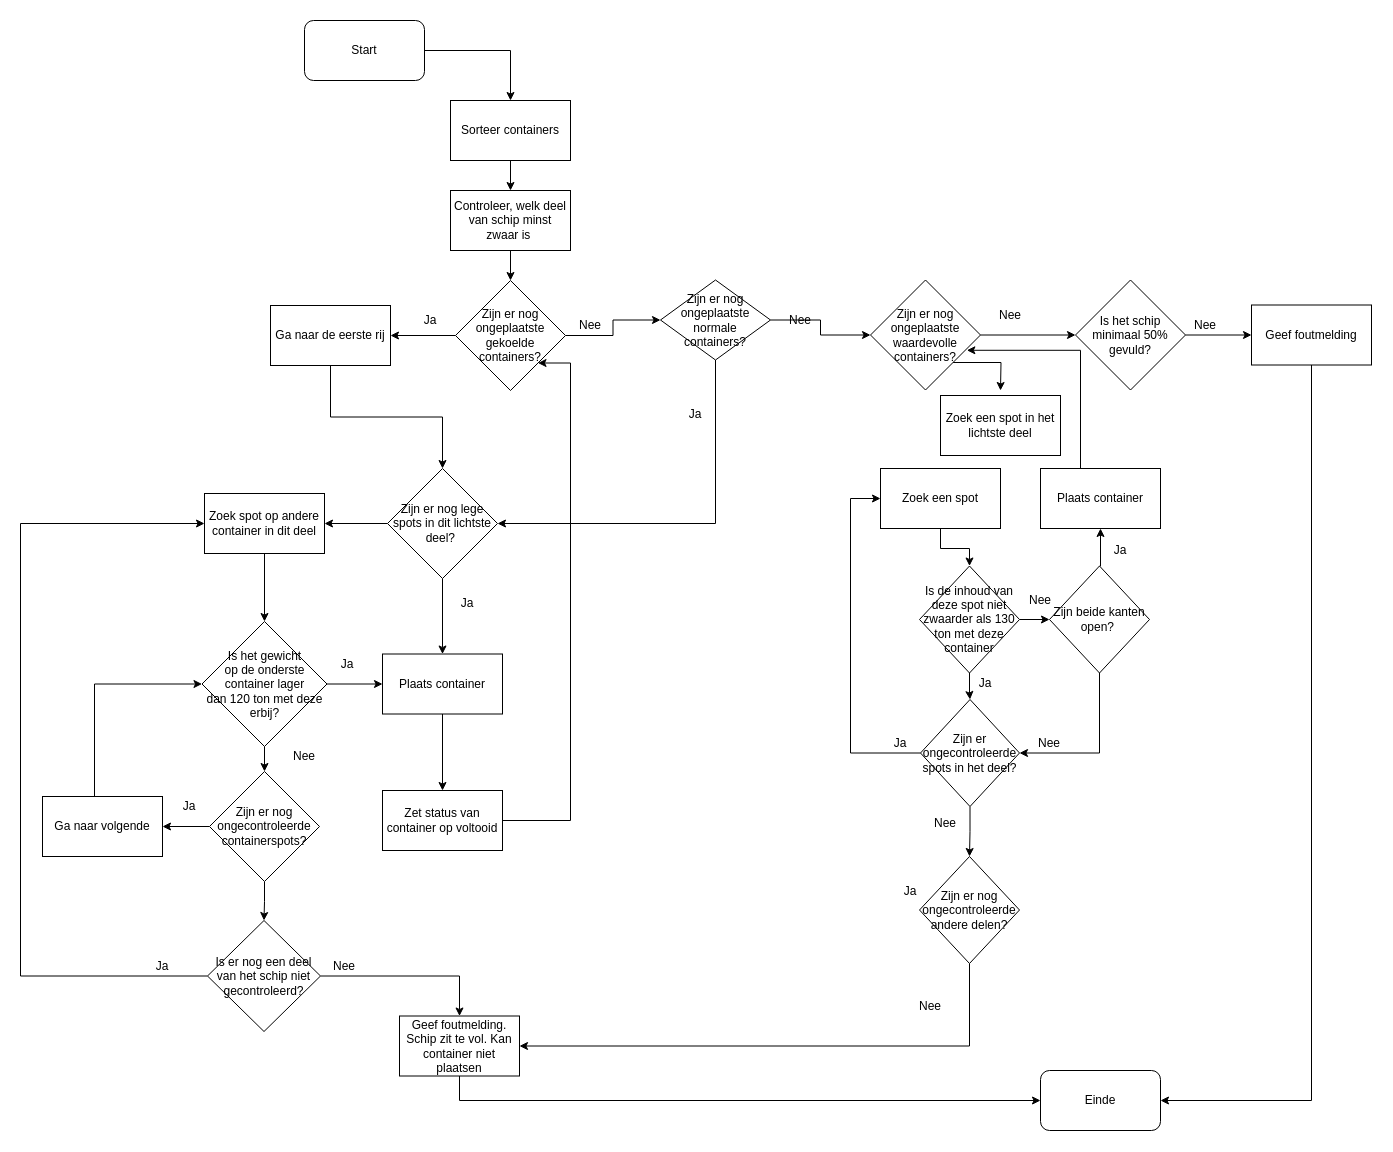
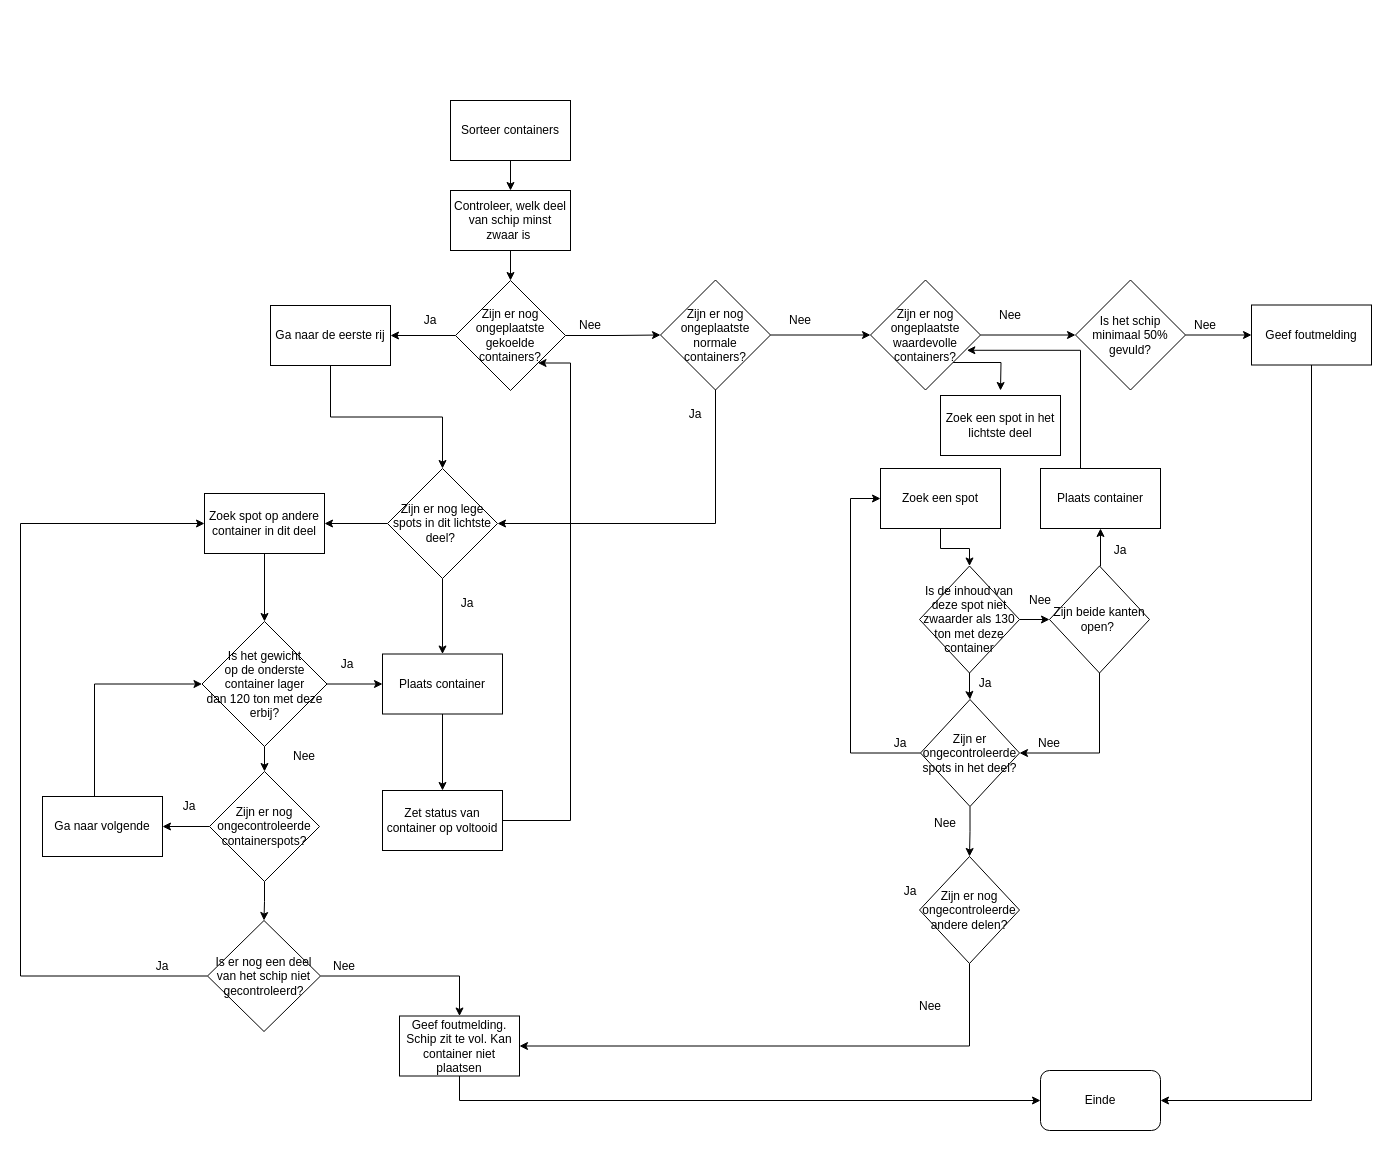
  <mxCell id="0" />
  <mxCell id="1" parent="0" />
- <mxCell id="2" value="" style="edgeStyle=orthogonalEdgeStyle;rounded=0;orthogonalLoop=1;jettySize=auto;html=1;" parent="1" source="3" target="5" edge="1"><mxGeometry relative="1" as="geometry" /></mxCell>
- <mxCell id="3" value="Start" style="rounded=1;whiteSpace=wrap;html=1;" parent="1" vertex="1"><mxGeometry x="304" y="20" width="120" height="60" as="geometry" /></mxCell>
  <mxCell id="4" value="" style="edgeStyle=orthogonalEdgeStyle;rounded=0;orthogonalLoop=1;jettySize=auto;html=1;" parent="1" source="5" target="6" edge="1"><mxGeometry relative="1" as="geometry" /></mxCell>
  <mxCell id="5" value="Sorteer containers&lt;br&gt;" style="rounded=0;whiteSpace=wrap;html=1;" parent="1" vertex="1"><mxGeometry x="450" y="100" width="120" height="60" as="geometry" /></mxCell>
  <mxCell id="6" value="Controleer, welk deel van schip minst zwaar is&amp;nbsp;" style="rounded=0;whiteSpace=wrap;html=1;" parent="1" vertex="1"><mxGeometry x="450" y="190" width="120" height="60" as="geometry" /></mxCell>
  <mxCell id="7" value="" style="edgeStyle=orthogonalEdgeStyle;rounded=0;orthogonalLoop=1;jettySize=auto;html=1;" parent="1" source="9" target="22" edge="1"><mxGeometry relative="1" as="geometry" /></mxCell>
  <mxCell id="8" value="" style="edgeStyle=orthogonalEdgeStyle;rounded=0;orthogonalLoop=1;jettySize=auto;html=1;" edge="1" parent="1" source="9" target="12"><mxGeometry relative="1" as="geometry" /></mxCell>
  <mxCell id="9" value="Zijn er nog ongeplaatste gekoelde containers?" style="rhombus;whiteSpace=wrap;html=1;" parent="1" vertex="1"><mxGeometry x="455" y="280" width="110" height="110" as="geometry" /></mxCell>
  <mxCell id="10" value="" style="edgeStyle=orthogonalEdgeStyle;rounded=0;orthogonalLoop=1;jettySize=auto;html=1;" parent="1" source="12" target="15" edge="1"><mxGeometry relative="1" as="geometry" /></mxCell>
  <mxCell id="11" value="" style="edgeStyle=orthogonalEdgeStyle;rounded=0;orthogonalLoop=1;jettySize=auto;html=1;entryX=1;entryY=0.5;entryDx=0;entryDy=0;" edge="1" parent="1" source="12" target="20"><mxGeometry relative="1" as="geometry"><mxPoint x="715" y="469.5" as="targetPoint" /><Array as="points"><mxPoint x="715" y="523" /></Array></mxGeometry></mxCell>
- <mxCell id="12" value="Zijn er nog ongeplaatste normale containers?" style="rhombus;whiteSpace=wrap;html=1;" parent="1" vertex="1"><mxGeometry x="660" y="279.5" width="110" height="80" as="geometry" /></mxCell>
+ <mxCell id="12" value="Zijn er nog ongeplaatste normale containers?" style="rhombus;whiteSpace=wrap;html=1;" parent="1" vertex="1"><mxGeometry x="660" y="279.5" width="110" height="110" as="geometry" /></mxCell>
  <mxCell id="13" value="" style="edgeStyle=orthogonalEdgeStyle;rounded=0;orthogonalLoop=1;jettySize=auto;html=1;" edge="1" parent="1" source="15" target="17"><mxGeometry relative="1" as="geometry" /></mxCell>
  <mxCell id="14" style="edgeStyle=orthogonalEdgeStyle;rounded=0;orthogonalLoop=1;jettySize=auto;html=1;exitX=1;exitY=1;exitDx=0;exitDy=0;" edge="1" parent="1" source="15"><mxGeometry relative="1" as="geometry"><mxPoint x="1000" y="390" as="targetPoint" /></mxGeometry></mxCell>
  <mxCell id="15" value="Zijn er nog ongeplaatste waardevolle containers?" style="rhombus;whiteSpace=wrap;html=1;" parent="1" vertex="1"><mxGeometry x="870" y="279.5" width="110" height="110" as="geometry" /></mxCell>
  <mxCell id="16" value="" style="edgeStyle=orthogonalEdgeStyle;rounded=0;orthogonalLoop=1;jettySize=auto;html=1;entryX=0;entryY=0.5;entryDx=0;entryDy=0;" edge="1" parent="1" source="17" target="45"><mxGeometry relative="1" as="geometry"><mxPoint x="1265" y="334.5" as="targetPoint" /></mxGeometry></mxCell>
  <mxCell id="17" value="Is het schip minimaal 50% gevuld?" style="rhombus;whiteSpace=wrap;html=1;" vertex="1" parent="1"><mxGeometry x="1075" y="279.5" width="110" height="110" as="geometry" /></mxCell>
  <mxCell id="18" value="" style="edgeStyle=orthogonalEdgeStyle;rounded=0;orthogonalLoop=1;jettySize=auto;html=1;" edge="1" parent="1" source="20" target="31"><mxGeometry relative="1" as="geometry" /></mxCell>
  <mxCell id="19" value="" style="edgeStyle=orthogonalEdgeStyle;rounded=0;orthogonalLoop=1;jettySize=auto;html=1;" edge="1" parent="1" source="20" target="27"><mxGeometry relative="1" as="geometry" /></mxCell>
  <mxCell id="20" value="Zijn er nog lege spots in dit lichtste deel?&amp;nbsp;" style="rhombus;whiteSpace=wrap;html=1;" parent="1" vertex="1"><mxGeometry x="387" y="468" width="110" height="110" as="geometry" /></mxCell>
  <mxCell id="21" value="" style="edgeStyle=orthogonalEdgeStyle;rounded=0;orthogonalLoop=1;jettySize=auto;html=1;" parent="1" source="22" target="20" edge="1"><mxGeometry relative="1" as="geometry" /></mxCell>
  <mxCell id="22" value="Ga naar de eerste rij" style="rounded=0;whiteSpace=wrap;html=1;" parent="1" vertex="1"><mxGeometry x="270" y="305" width="120" height="60" as="geometry" /></mxCell>
  <mxCell id="23" value="" style="edgeStyle=orthogonalEdgeStyle;rounded=0;orthogonalLoop=1;jettySize=auto;html=1;" parent="1" source="25" target="34" edge="1"><mxGeometry relative="1" as="geometry" /></mxCell>
  <mxCell id="24" value="" style="edgeStyle=orthogonalEdgeStyle;rounded=0;orthogonalLoop=1;jettySize=auto;html=1;" edge="1" parent="1" source="25" target="27"><mxGeometry relative="1" as="geometry" /></mxCell>
  <mxCell id="25" value="Is het gewicht &lt;br&gt;op de onderste container lager &lt;br&gt;dan 120 ton met deze erbij?" style="rhombus;whiteSpace=wrap;html=1;" parent="1" vertex="1"><mxGeometry x="201.5" y="621" width="125" height="125" as="geometry" /></mxCell>
  <mxCell id="26" value="" style="edgeStyle=orthogonalEdgeStyle;rounded=0;orthogonalLoop=1;jettySize=auto;html=1;" edge="1" parent="1" source="27" target="29"><mxGeometry relative="1" as="geometry" /></mxCell>
  <mxCell id="27" value="Plaats container" style="rounded=0;whiteSpace=wrap;html=1;" parent="1" vertex="1"><mxGeometry x="382" y="653.5" width="120" height="60" as="geometry" /></mxCell>
  <mxCell id="28" value="" style="edgeStyle=orthogonalEdgeStyle;rounded=0;orthogonalLoop=1;jettySize=auto;html=1;entryX=1;entryY=1;entryDx=0;entryDy=0;" edge="1" parent="1" source="29" target="9"><mxGeometry relative="1" as="geometry"><mxPoint x="570" y="380" as="targetPoint" /><Array as="points"><mxPoint x="570" y="820" /><mxPoint x="570" y="362" /></Array></mxGeometry></mxCell>
  <mxCell id="29" value="Zet status van container op voltooid" style="rounded=0;whiteSpace=wrap;html=1;" vertex="1" parent="1"><mxGeometry x="382" y="790" width="120" height="60" as="geometry" /></mxCell>
  <mxCell id="30" value="" style="edgeStyle=orthogonalEdgeStyle;rounded=0;orthogonalLoop=1;jettySize=auto;html=1;" parent="1" source="31" target="25" edge="1"><mxGeometry relative="1" as="geometry" /></mxCell>
  <mxCell id="31" value="Zoek spot op andere container in dit deel" style="rounded=0;whiteSpace=wrap;html=1;" parent="1" vertex="1"><mxGeometry x="204" y="493" width="120" height="60" as="geometry" /></mxCell>
  <mxCell id="32" value="" style="edgeStyle=orthogonalEdgeStyle;rounded=0;orthogonalLoop=1;jettySize=auto;html=1;" parent="1" source="34" target="39" edge="1"><mxGeometry relative="1" as="geometry" /></mxCell>
  <mxCell id="33" value="" style="edgeStyle=orthogonalEdgeStyle;rounded=0;orthogonalLoop=1;jettySize=auto;html=1;entryX=0.5;entryY=0;entryDx=0;entryDy=0;" edge="1" parent="1" source="34" target="37"><mxGeometry relative="1" as="geometry"><mxPoint x="264.471" y="911.529" as="targetPoint" /></mxGeometry></mxCell>
  <mxCell id="34" value="Zijn er nog ongecontroleerde containerspots?" style="rhombus;whiteSpace=wrap;html=1;" parent="1" vertex="1"><mxGeometry x="209" y="771" width="110" height="110" as="geometry" /></mxCell>
  <mxCell id="35" value="" style="edgeStyle=orthogonalEdgeStyle;rounded=0;orthogonalLoop=1;jettySize=auto;html=1;entryX=0.5;entryY=0;entryDx=0;entryDy=0;" edge="1" parent="1" source="37" target="57"><mxGeometry relative="1" as="geometry"><mxPoint x="400" y="975.5" as="targetPoint" /></mxGeometry></mxCell>
  <mxCell id="36" value="" style="edgeStyle=orthogonalEdgeStyle;rounded=0;orthogonalLoop=1;jettySize=auto;html=1;entryX=0;entryY=0.5;entryDx=0;entryDy=0;" edge="1" parent="1" source="37" target="31"><mxGeometry relative="1" as="geometry"><mxPoint x="127" y="975.5" as="targetPoint" /><Array as="points"><mxPoint x="20" y="975" /><mxPoint x="20" y="523" /></Array></mxGeometry></mxCell>
  <mxCell id="37" value="Is er nog een deel van het schip niet gecontroleerd?" style="rhombus;whiteSpace=wrap;html=1;" vertex="1" parent="1"><mxGeometry x="207" y="920" width="113" height="111" as="geometry" /></mxCell>
  <mxCell id="38" value="" style="edgeStyle=orthogonalEdgeStyle;rounded=0;orthogonalLoop=1;jettySize=auto;html=1;entryX=0;entryY=0.5;entryDx=0;entryDy=0;" edge="1" parent="1" source="39" target="25"><mxGeometry relative="1" as="geometry"><mxPoint x="102" y="680" as="targetPoint" /><Array as="points"><mxPoint x="94" y="684" /></Array></mxGeometry></mxCell>
  <mxCell id="39" value="Ga naar volgende" style="rounded=0;whiteSpace=wrap;html=1;" parent="1" vertex="1"><mxGeometry x="42" y="796" width="120" height="60" as="geometry" /></mxCell>
  <mxCell id="40" value="" style="endArrow=classic;html=1;exitX=0.5;exitY=1;exitDx=0;exitDy=0;entryX=0.5;entryY=0;entryDx=0;entryDy=0;" parent="1" source="6" target="9" edge="1"><mxGeometry width="50" height="50" relative="1" as="geometry"><mxPoint x="670" y="500" as="sourcePoint" /><mxPoint x="720" y="450" as="targetPoint" /></mxGeometry></mxCell>
  <mxCell id="41" value="Ja" style="text;html=1;strokeColor=none;fillColor=none;align=center;verticalAlign=middle;whiteSpace=wrap;rounded=0;" parent="1" vertex="1"><mxGeometry x="410" y="310" width="40" height="20" as="geometry" /></mxCell>
  <mxCell id="42" value="Ja" style="text;html=1;strokeColor=none;fillColor=none;align=center;verticalAlign=middle;whiteSpace=wrap;rounded=0;" parent="1" vertex="1"><mxGeometry x="447.029" y="593" width="40" height="20" as="geometry" /></mxCell>
  <mxCell id="43" value="Ja" style="text;html=1;strokeColor=none;fillColor=none;align=center;verticalAlign=middle;whiteSpace=wrap;rounded=0;" parent="1" vertex="1"><mxGeometry x="169" y="796" width="40" height="20" as="geometry" /></mxCell>
  <mxCell id="44" value="" style="edgeStyle=orthogonalEdgeStyle;rounded=0;orthogonalLoop=1;jettySize=auto;html=1;entryX=1;entryY=0.5;entryDx=0;entryDy=0;exitX=0.5;exitY=1;exitDx=0;exitDy=0;" edge="1" parent="1" source="45" target="47"><mxGeometry relative="1" as="geometry"><mxPoint x="1311" y="444.5" as="targetPoint" /></mxGeometry></mxCell>
  <mxCell id="45" value="Geef foutmelding" style="rounded=0;whiteSpace=wrap;html=1;" vertex="1" parent="1"><mxGeometry x="1251" y="304.5" width="120" height="60" as="geometry" /></mxCell>
  <mxCell id="46" value="Nee" style="text;html=1;strokeColor=none;fillColor=none;align=center;verticalAlign=middle;whiteSpace=wrap;rounded=0;" vertex="1" parent="1"><mxGeometry x="1185" y="314.5" width="40" height="20" as="geometry" /></mxCell>
  <mxCell id="47" value="Einde" style="rounded=1;whiteSpace=wrap;html=1;" vertex="1" parent="1"><mxGeometry x="1040" y="1070" width="120" height="60" as="geometry" /></mxCell>
  <mxCell id="48" value="Nee" style="text;html=1;strokeColor=none;fillColor=none;align=center;verticalAlign=middle;whiteSpace=wrap;rounded=0;" vertex="1" parent="1"><mxGeometry x="780" y="310" width="40" height="20" as="geometry" /></mxCell>
  <mxCell id="49" value="Nee" style="text;html=1;strokeColor=none;fillColor=none;align=center;verticalAlign=middle;whiteSpace=wrap;rounded=0;" vertex="1" parent="1"><mxGeometry x="570" y="314.5" width="40" height="20" as="geometry" /></mxCell>
  <mxCell id="50" value="Ja" style="text;html=1;strokeColor=none;fillColor=none;align=center;verticalAlign=middle;whiteSpace=wrap;rounded=0;" vertex="1" parent="1"><mxGeometry x="675" y="404" width="40" height="20" as="geometry" /></mxCell>
  <mxCell id="51" value="Nee" style="text;html=1;strokeColor=none;fillColor=none;align=center;verticalAlign=middle;whiteSpace=wrap;rounded=0;" vertex="1" parent="1"><mxGeometry x="990" y="304.5" width="40" height="20" as="geometry" /></mxCell>
  <mxCell id="52" value="Ja" style="text;html=1;strokeColor=none;fillColor=none;align=center;verticalAlign=middle;whiteSpace=wrap;rounded=0;" vertex="1" parent="1"><mxGeometry x="930" y="399.5" width="40" height="20" as="geometry" /></mxCell>
  <mxCell id="53" value="Ja" style="text;html=1;strokeColor=none;fillColor=none;align=center;verticalAlign=middle;whiteSpace=wrap;rounded=0;" vertex="1" parent="1"><mxGeometry x="326.529" y="653.5" width="40" height="20" as="geometry" /></mxCell>
  <mxCell id="54" value="Nee" style="text;html=1;strokeColor=none;fillColor=none;align=center;verticalAlign=middle;whiteSpace=wrap;rounded=0;" vertex="1" parent="1"><mxGeometry x="284.029" y="746" width="40" height="20" as="geometry" /></mxCell>
  <mxCell id="55" value="Nee" style="text;html=1;strokeColor=none;fillColor=none;align=center;verticalAlign=middle;whiteSpace=wrap;rounded=0;" vertex="1" parent="1"><mxGeometry x="324" y="955.5" width="40" height="20" as="geometry" /></mxCell>
  <mxCell id="56" value="" style="edgeStyle=orthogonalEdgeStyle;rounded=0;orthogonalLoop=1;jettySize=auto;html=1;entryX=0;entryY=0.5;entryDx=0;entryDy=0;" edge="1" parent="1" source="57" target="47"><mxGeometry relative="1" as="geometry"><mxPoint x="599" y="1045.5" as="targetPoint" /><Array as="points"><mxPoint x="459" y="1100" /></Array></mxGeometry></mxCell>
  <mxCell id="57" value="Geef foutmelding. Schip zit te vol. Kan container niet plaatsen" style="rounded=0;whiteSpace=wrap;html=1;" vertex="1" parent="1"><mxGeometry x="399" y="1015.5" width="120" height="60" as="geometry" /></mxCell>
  <mxCell id="58" value="Ja" style="text;html=1;strokeColor=none;fillColor=none;align=center;verticalAlign=middle;whiteSpace=wrap;rounded=0;" vertex="1" parent="1"><mxGeometry x="142" y="955.5" width="40" height="20" as="geometry" /></mxCell>
  <mxCell id="59" value="" style="edgeStyle=orthogonalEdgeStyle;rounded=0;orthogonalLoop=1;jettySize=auto;html=1;" edge="1" parent="1" source="60" target="63"><mxGeometry relative="1" as="geometry" /></mxCell>
  <mxCell id="60" value="Zoek een spot" style="rounded=0;whiteSpace=wrap;html=1;" vertex="1" parent="1"><mxGeometry x="880" y="468" width="120" height="60" as="geometry" /></mxCell>
  <mxCell id="61" value="" style="edgeStyle=orthogonalEdgeStyle;rounded=0;orthogonalLoop=1;jettySize=auto;html=1;" edge="1" parent="1" source="63" target="71"><mxGeometry relative="1" as="geometry" /></mxCell>
  <mxCell id="62" value="" style="edgeStyle=orthogonalEdgeStyle;rounded=0;orthogonalLoop=1;jettySize=auto;html=1;" edge="1" parent="1" source="63" target="66"><mxGeometry relative="1" as="geometry" /></mxCell>
  <mxCell id="63" value="Is de inhoud van deze spot niet zwaarder als 130 ton met deze container" style="rhombus;whiteSpace=wrap;html=1;" vertex="1" parent="1"><mxGeometry x="919" y="565.5" width="100" height="107" as="geometry" /></mxCell>
  <mxCell id="64" value="" style="edgeStyle=orthogonalEdgeStyle;rounded=0;orthogonalLoop=1;jettySize=auto;html=1;" edge="1" parent="1" source="66" target="68"><mxGeometry relative="1" as="geometry" /></mxCell>
  <mxCell id="65" value="" style="edgeStyle=orthogonalEdgeStyle;rounded=0;orthogonalLoop=1;jettySize=auto;html=1;entryX=0;entryY=0.5;entryDx=0;entryDy=0;" edge="1" parent="1" source="66" target="60"><mxGeometry relative="1" as="geometry"><mxPoint x="840" y="752.5" as="targetPoint" /><Array as="points"><mxPoint x="850" y="752" /><mxPoint x="850" y="498" /></Array></mxGeometry></mxCell>
  <mxCell id="66" value="Zijn er ongecontroleerde spots in het deel?&lt;br&gt;" style="rhombus;whiteSpace=wrap;html=1;" vertex="1" parent="1"><mxGeometry x="920" y="699" width="99" height="107" as="geometry" /></mxCell>
  <mxCell id="67" style="edgeStyle=orthogonalEdgeStyle;rounded=0;orthogonalLoop=1;jettySize=auto;html=1;exitX=0.5;exitY=1;exitDx=0;exitDy=0;entryX=1;entryY=0.5;entryDx=0;entryDy=0;" edge="1" parent="1" source="68" target="57"><mxGeometry relative="1" as="geometry" /></mxCell>
  <mxCell id="68" value="Zijn er nog ongecontroleerde andere delen?&lt;br&gt;" style="rhombus;whiteSpace=wrap;html=1;" vertex="1" parent="1"><mxGeometry x="919" y="856" width="100" height="107" as="geometry" /></mxCell>
  <mxCell id="69" style="edgeStyle=orthogonalEdgeStyle;rounded=0;orthogonalLoop=1;jettySize=auto;html=1;exitX=0.5;exitY=0;exitDx=0;exitDy=0;entryX=0.5;entryY=1;entryDx=0;entryDy=0;" edge="1" parent="1" source="71" target="73"><mxGeometry relative="1" as="geometry" /></mxCell>
  <mxCell id="70" style="edgeStyle=orthogonalEdgeStyle;rounded=0;orthogonalLoop=1;jettySize=auto;html=1;exitX=0.5;exitY=1;exitDx=0;exitDy=0;entryX=1;entryY=0.5;entryDx=0;entryDy=0;" edge="1" parent="1" source="71" target="66"><mxGeometry relative="1" as="geometry" /></mxCell>
  <mxCell id="71" value="Zijn beide kanten open?&amp;nbsp;" style="rhombus;whiteSpace=wrap;html=1;" vertex="1" parent="1"><mxGeometry x="1049" y="565.5" width="100" height="107" as="geometry" /></mxCell>
  <mxCell id="72" style="edgeStyle=orthogonalEdgeStyle;rounded=0;orthogonalLoop=1;jettySize=auto;html=1;exitX=0.5;exitY=0;exitDx=0;exitDy=0;entryX=0.876;entryY=0.639;entryDx=0;entryDy=0;entryPerimeter=0;" edge="1" parent="1" source="73" target="15"><mxGeometry relative="1" as="geometry"><Array as="points"><mxPoint x="1080" y="468" /><mxPoint x="1080" y="350" /></Array></mxGeometry></mxCell>
  <mxCell id="73" value="Plaats container" style="rounded=0;whiteSpace=wrap;html=1;" vertex="1" parent="1"><mxGeometry x="1040" y="468" width="120" height="60" as="geometry" /></mxCell>
  <mxCell id="74" value="Zoek een spot in het lichtste deel" style="rounded=0;whiteSpace=wrap;html=1;" vertex="1" parent="1"><mxGeometry x="940" y="395" width="120" height="60" as="geometry" /></mxCell>
  <mxCell id="75" value="Ja" style="text;html=1;strokeColor=none;fillColor=none;align=center;verticalAlign=middle;whiteSpace=wrap;rounded=0;" vertex="1" parent="1"><mxGeometry x="880" y="732.5" width="40" height="20" as="geometry" /></mxCell>
  <mxCell id="76" value="Ja" style="text;html=1;strokeColor=none;fillColor=none;align=center;verticalAlign=middle;whiteSpace=wrap;rounded=0;" vertex="1" parent="1"><mxGeometry x="890" y="881" width="40" height="20" as="geometry" /></mxCell>
  <mxCell id="77" value="Nee" style="text;html=1;strokeColor=none;fillColor=none;align=center;verticalAlign=middle;whiteSpace=wrap;rounded=0;" vertex="1" parent="1"><mxGeometry x="910" y="995.5" width="40" height="20" as="geometry" /></mxCell>
  <mxCell id="78" value="Nee" style="text;html=1;strokeColor=none;fillColor=none;align=center;verticalAlign=middle;whiteSpace=wrap;rounded=0;" vertex="1" parent="1"><mxGeometry x="925" y="813" width="40" height="20" as="geometry" /></mxCell>
  <mxCell id="79" value="Nee" style="text;html=1;strokeColor=none;fillColor=none;align=center;verticalAlign=middle;whiteSpace=wrap;rounded=0;" vertex="1" parent="1"><mxGeometry x="1020" y="590" width="40" height="20" as="geometry" /></mxCell>
  <mxCell id="80" value="Ja" style="text;html=1;strokeColor=none;fillColor=none;align=center;verticalAlign=middle;whiteSpace=wrap;rounded=0;" vertex="1" parent="1"><mxGeometry x="965" y="672.5" width="40" height="20" as="geometry" /></mxCell>
  <mxCell id="81" value="Ja" style="text;html=1;strokeColor=none;fillColor=none;align=center;verticalAlign=middle;whiteSpace=wrap;rounded=0;" vertex="1" parent="1"><mxGeometry x="1100" y="540" width="40" height="20" as="geometry" /></mxCell>
  <mxCell id="82" value="Nee" style="text;html=1;strokeColor=none;fillColor=none;align=center;verticalAlign=middle;whiteSpace=wrap;rounded=0;" vertex="1" parent="1"><mxGeometry x="1029" y="732.5" width="40" height="20" as="geometry" /></mxCell>
